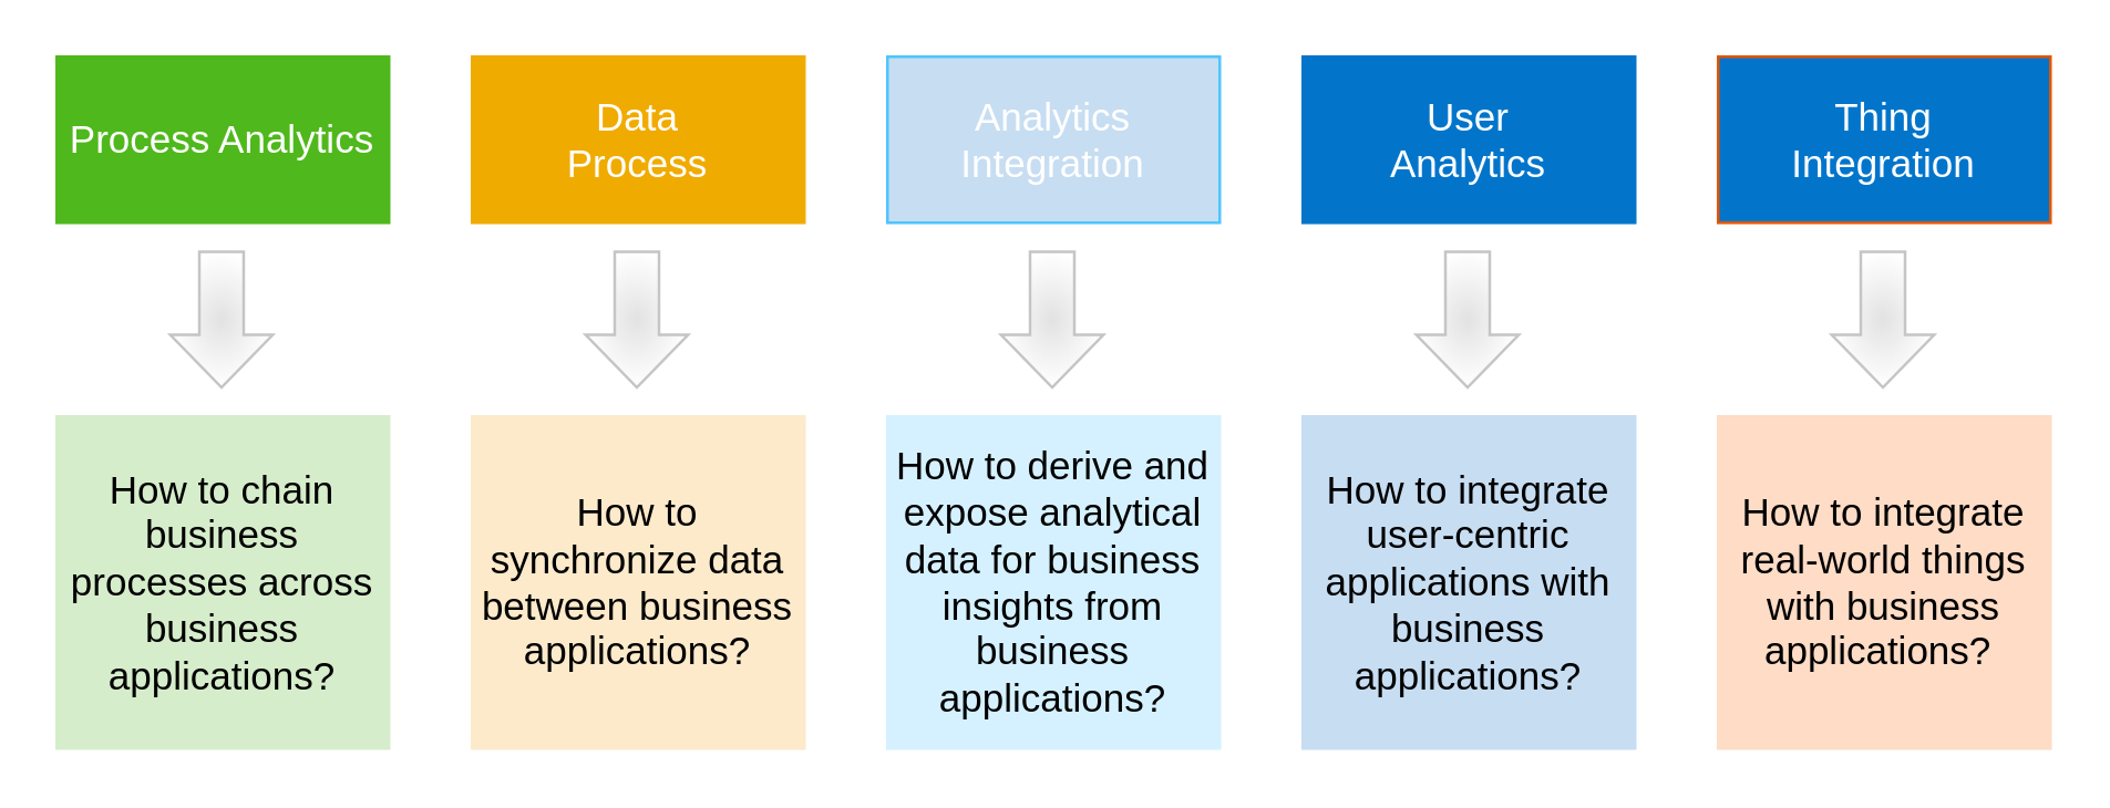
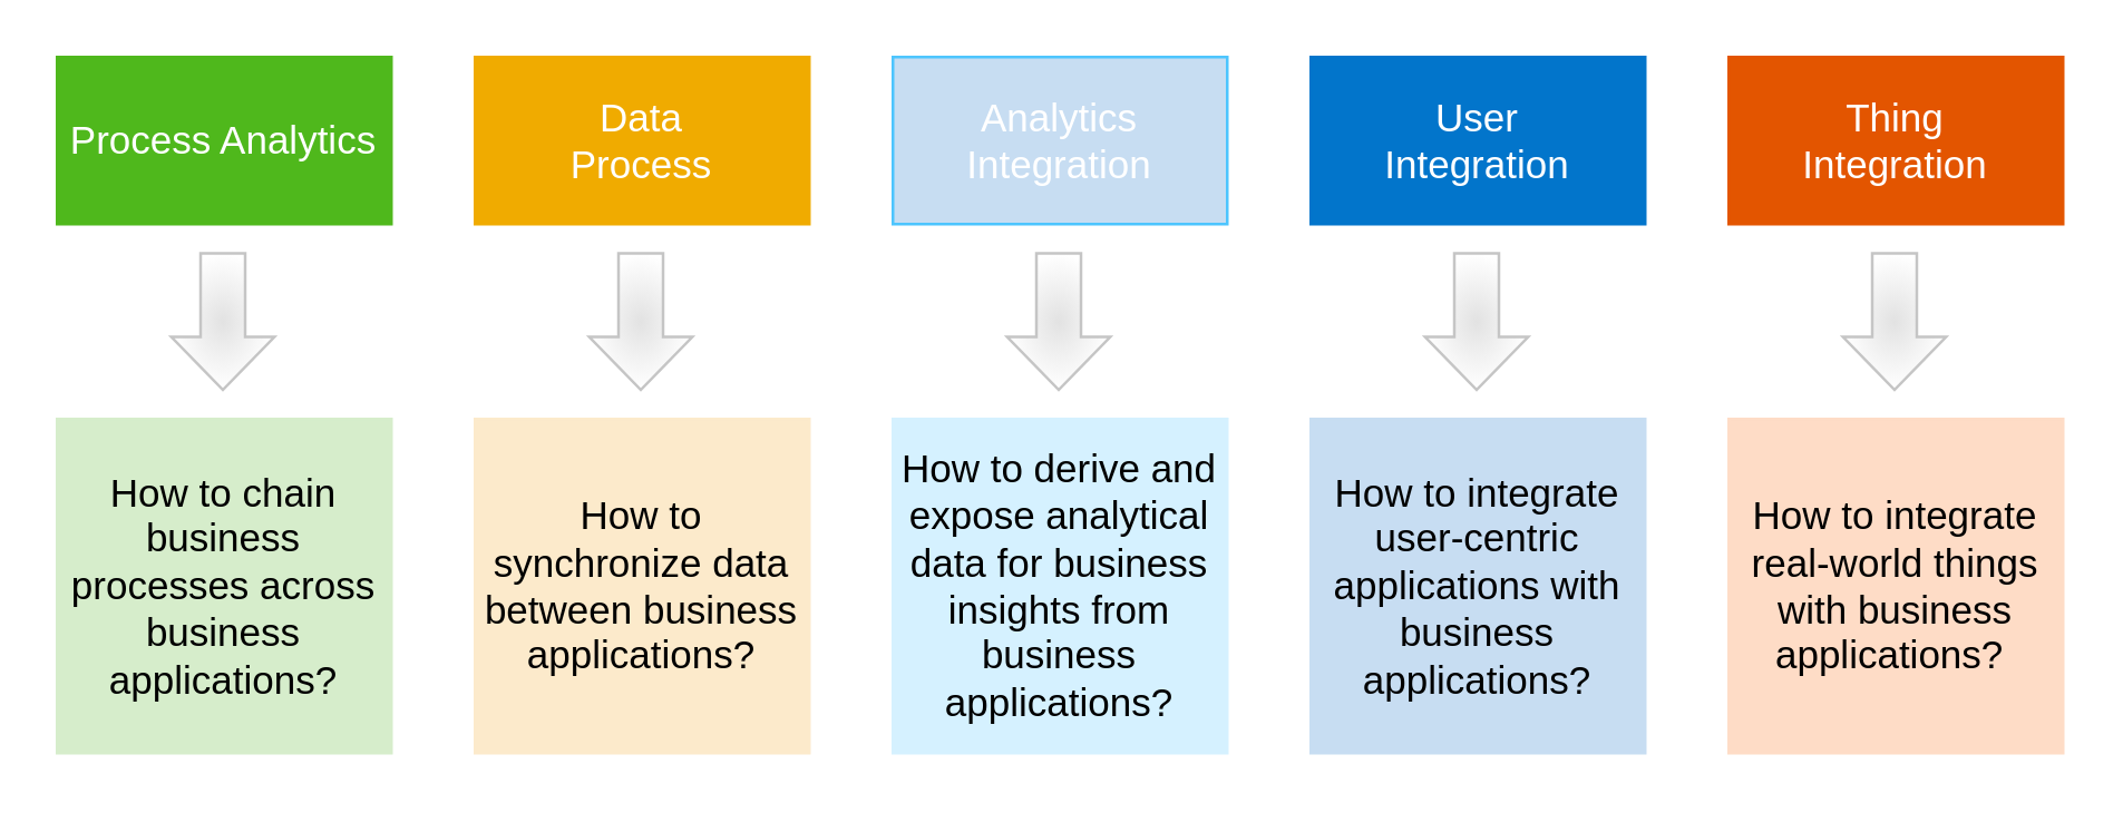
  <mxCell id="0" />
  <mxCell id="1" parent="0" />
  <mxCell id="2" value="&lt;font style=&quot;font-size: 14px;&quot;&gt;Process Analytics&lt;/font&gt;" style="rounded=0;whiteSpace=wrap;html=1;fontColor=#FFFFFF;fillColor=#4FB81C;strokeColor=#4FB81C;" vertex="1" parent="1"><mxGeometry x="20" y="20" width="120" height="60" as="geometry" /></mxCell>
  <mxCell id="3" value="&lt;font style=&quot;font-size: 14px;&quot;&gt;Data &lt;br&gt;Process&lt;/font&gt;" style="rounded=0;whiteSpace=wrap;html=1;fontColor=#FFFFFF;fillColor=#F0AB00;strokeColor=#F0AB00;" vertex="1" parent="1"><mxGeometry x="170" y="20" width="120" height="60" as="geometry" /></mxCell>
  <mxCell id="4" value="&lt;font style=&quot;font-size: 14px;&quot;&gt;Analytics Integration&lt;/font&gt;" style="rounded=0;whiteSpace=wrap;html=1;fontColor=#FFFFFF;fillColor=#c7ddf2;strokeColor=#4DC5FE;" vertex="1" parent="1"><mxGeometry x="320" y="20" width="120" height="60" as="geometry" /></mxCell>
- <mxCell id="5" value="&lt;font style=&quot;font-size: 14px;&quot;&gt;User &lt;br&gt;Analytics&lt;/font&gt;" style="rounded=0;whiteSpace=wrap;html=1;fontColor=#FFFFFF;fillColor=#0275CB;strokeColor=#0275CB;" vertex="1" parent="1"><mxGeometry x="470" y="20" width="120" height="60" as="geometry" /></mxCell>
- <mxCell id="6" value="&lt;font style=&quot;font-size: 14px;&quot;&gt;Thing &lt;br&gt;Integration&lt;/font&gt;" style="rounded=0;whiteSpace=wrap;html=1;fontColor=#FFFFFF;fillColor=#0275cb;strokeColor=#E35500;" vertex="1" parent="1"><mxGeometry x="620" y="20" width="120" height="60" as="geometry" /></mxCell>
+ <mxCell id="5" value="&lt;font style=&quot;font-size: 14px;&quot;&gt;User &lt;br&gt;Integration&lt;/font&gt;" style="rounded=0;whiteSpace=wrap;html=1;fontColor=#FFFFFF;fillColor=#0275CB;strokeColor=#0275CB;" vertex="1" parent="1"><mxGeometry x="470" y="20" width="120" height="60" as="geometry" /></mxCell>
+ <mxCell id="6" value="&lt;font style=&quot;font-size: 14px;&quot;&gt;Thing &lt;br&gt;Integration&lt;/font&gt;" style="rounded=0;whiteSpace=wrap;html=1;fontColor=#FFFFFF;fillColor=#E35500;strokeColor=#E35500;" vertex="1" parent="1"><mxGeometry x="620" y="20" width="120" height="60" as="geometry" /></mxCell>
  <mxCell id="7" value="" style="shape=flexArrow;endArrow=classic;html=1;rounded=0;strokeWidth=1;strokeColor=#c5c5c5;fillColor=#E2E2E2;gradientColor=#FFFFFF;gradientDirection=radial;width=16;" edge="1" parent="1"><mxGeometry width="50" height="50" relative="1" as="geometry"><mxPoint x="79.5" y="90" as="sourcePoint" /><mxPoint x="79.5" y="140" as="targetPoint" /></mxGeometry></mxCell>
  <mxCell id="8" value="" style="shape=flexArrow;endArrow=classic;html=1;rounded=0;strokeWidth=1;strokeColor=#c5c5c5;fillColor=#E2E2E2;gradientColor=#FFFFFF;gradientDirection=radial;width=16;" edge="1" parent="1"><mxGeometry width="50" height="50" relative="1" as="geometry"><mxPoint x="229.5" y="90" as="sourcePoint" /><mxPoint x="229.5" y="140" as="targetPoint" /></mxGeometry></mxCell>
  <mxCell id="9" value="" style="shape=flexArrow;endArrow=classic;html=1;rounded=0;strokeWidth=1;strokeColor=#c5c5c5;fillColor=#E2E2E2;gradientColor=#FFFFFF;gradientDirection=radial;width=16;" edge="1" parent="1"><mxGeometry width="50" height="50" relative="1" as="geometry"><mxPoint x="379.5" y="90" as="sourcePoint" /><mxPoint x="379.5" y="140" as="targetPoint" /></mxGeometry></mxCell>
  <mxCell id="10" value="" style="shape=flexArrow;endArrow=classic;html=1;rounded=0;strokeWidth=1;strokeColor=#c5c5c5;fillColor=#E2E2E2;gradientColor=#FFFFFF;gradientDirection=radial;width=16;" edge="1" parent="1"><mxGeometry width="50" height="50" relative="1" as="geometry"><mxPoint x="529.5" y="90" as="sourcePoint" /><mxPoint x="529.5" y="140" as="targetPoint" /></mxGeometry></mxCell>
  <mxCell id="11" value="" style="shape=flexArrow;endArrow=classic;html=1;rounded=0;strokeWidth=1;strokeColor=#c5c5c5;fillColor=#E2E2E2;gradientColor=#FFFFFF;gradientDirection=radial;width=16;" edge="1" parent="1"><mxGeometry width="50" height="50" relative="1" as="geometry"><mxPoint x="679.5" y="90" as="sourcePoint" /><mxPoint x="679.5" y="140" as="targetPoint" /></mxGeometry></mxCell>
  <mxCell id="12" value="&lt;span style=&quot;background-color: initial; font-size: 14px;&quot;&gt;How to chain business processes&amp;nbsp;&lt;/span&gt;&lt;span style=&quot;background-color: initial;&quot;&gt;across business applications?&lt;/span&gt;&lt;span style=&quot;background-color: initial; font-size: 14px;&quot;&gt;&lt;br&gt;&lt;/span&gt;" style="rounded=0;whiteSpace=wrap;html=1;fontColor=#000000;fillColor=#D6EDCB;strokeColor=#D6EDCB;fontSize=14;" vertex="1" parent="1"><mxGeometry x="20" y="150" width="120" height="120" as="geometry" /></mxCell>
  <mxCell id="13" value="&lt;div style=&quot;&quot;&gt;How to synchronize data between business applications?&lt;/div&gt;" style="rounded=0;whiteSpace=wrap;html=1;fontColor=#000000;fillColor=#FCEACB;strokeColor=#FCEACB;fontSize=14;" vertex="1" parent="1"><mxGeometry x="170" y="150" width="120" height="120" as="geometry" /></mxCell>
  <mxCell id="14" value="&lt;div style=&quot;&quot;&gt;&lt;div&gt;How to derive and expose analytical data for business insights from business applications?&lt;/div&gt;&lt;/div&gt;" style="rounded=0;whiteSpace=wrap;html=1;fontColor=#000000;fillColor=#d5f1ff;strokeColor=#D5F1FF;fontSize=14;" vertex="1" parent="1"><mxGeometry x="320" y="150" width="120" height="120" as="geometry" /></mxCell>
  <mxCell id="15" value="&lt;div style=&quot;&quot;&gt;&lt;div&gt;How to integrate user-centric applications with business applications?&lt;/div&gt;&lt;/div&gt;" style="rounded=0;whiteSpace=wrap;html=1;fontColor=#000000;fillColor=#C7DDF2;strokeColor=#C7DDF2;fontSize=14;" vertex="1" parent="1"><mxGeometry x="470" y="150" width="120" height="120" as="geometry" /></mxCell>
  <mxCell id="16" value="&lt;div style=&quot;&quot;&gt;&lt;div&gt;How to integrate real-world things with business applications?&amp;nbsp;&lt;/div&gt;&lt;/div&gt;" style="rounded=0;whiteSpace=wrap;html=1;fontColor=#000000;fillColor=#FEDCC6;strokeColor=#FEDCC6;fontSize=14;" vertex="1" parent="1"><mxGeometry x="620" y="150" width="120" height="120" as="geometry" /></mxCell>
